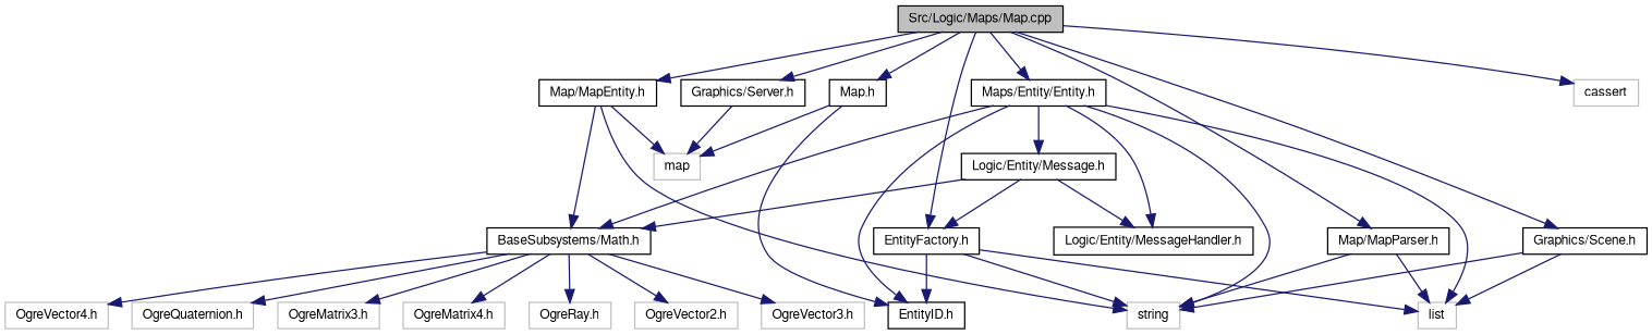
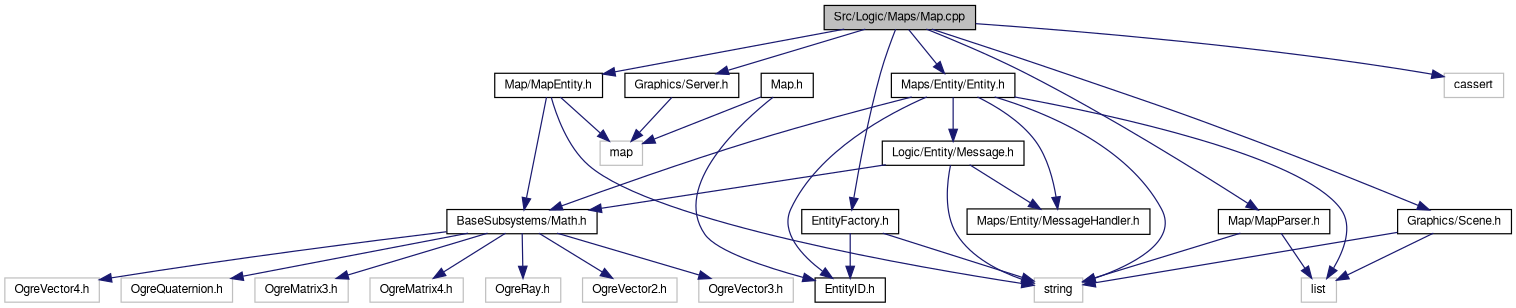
  digraph {
    node [color=black fillcolor=white fontname=FreeSans fontsize=10 shape=record style=filled]
    edge [color=midnightblue fontname=FreeSans fontsize=10 labelfontname=FreeSans labelfontsize=10 style=solid]
    n1 [fillcolor=grey75 fontcolor=black height=0.2 label="Src/Logic/Maps/Map.cpp" width=0.4]
    n2 [height=0.2 label="Map.h" width=0.4]
    n3 [height=0.2 label="Maps/Entity/Entity.h" width=0.4]
    n4 [height=0.2 label="EntityFactory.h" width=0.4]
    n5 [height=0.2 label="Map/MapParser.h" width=0.4]
    n6 [height=0.2 label="Map/MapEntity.h" width=0.4]
    n7 [height=0.2 label="Graphics/Server.h" width=0.4]
    n8 [height=0.2 label="Graphics/Scene.h" width=0.4]
    n9 [color=grey75 height=0.2 label=cassert width=0.4]
    n10 [color=grey75 height=0.2 label=map width=0.4]
    n11 [height=0.2 label="EntityID.h" width=0.4]
    n12 [height=0.2 label="BaseSubsystems/Math.h" width=0.4]
-   n13 [height=0.2 label="Logic/Entity/MessageHandler.h" width=0.4]
+   n13 [height=0.2 label="Maps/Entity/MessageHandler.h" width=0.4]
    n14 [height=0.2 label="Logic/Entity/Message.h" width=0.4]
    n15 [color=grey75 height=0.2 label=string width=0.4]
    n16 [color=grey75 height=0.2 label=list width=0.4]
    n17 [color=grey75 height=0.2 label="OgreVector2.h" width=0.4]
    n18 [color=grey75 height=0.2 label="OgreVector3.h" width=0.4]
    n19 [color=grey75 height=0.2 label="OgreVector4.h" width=0.4]
    n20 [color=grey75 height=0.2 label="OgreQuaternion.h" width=0.4]
    n21 [color=grey75 height=0.2 label="OgreMatrix3.h" width=0.4]
    n22 [color=grey75 height=0.2 label="OgreMatrix4.h" width=0.4]
    n23 [color=grey75 height=0.2 label="OgreRay.h" width=0.4]
-   n1 -> n2
    n1 -> n3
    n1 -> n4
    n1 -> n5
    n1 -> n6
    n1 -> n7
    n1 -> n8
    n1 -> n9
    n2 -> n10
    n2 -> n11
    n3 -> n11
    n3 -> n12
    n3 -> n13
    n3 -> n14
    n3 -> n15
    n3 -> n16
    n4 -> n11
    n4 -> n15
-   n4 -> n16
    n5 -> n15
    n5 -> n16
    n6 -> n10
    n6 -> n12
    n6 -> n15
    n7 -> n10
    n8 -> n15
    n8 -> n16
    n12 -> n17
    n12 -> n18
    n12 -> n19
    n12 -> n20
    n12 -> n21
    n12 -> n22
    n12 -> n23
    n14 -> n12
    n14 -> n13
-   n14 -> n4
+   n14 -> n15
  }
